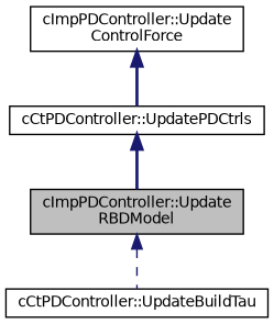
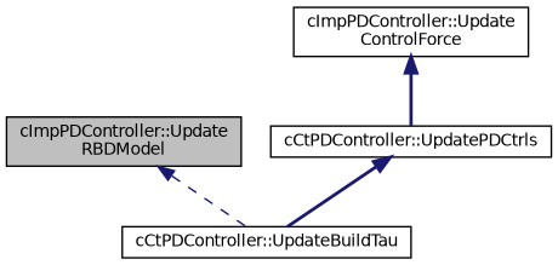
  digraph {
    rankdir=TB
    node [color=black fillcolor=white fontname=Helvetica fontsize=10 shape=record style=filled]
    edge [color=midnightblue dir=back fontname=Helvetica fontsize=10 labelfontname=Helvetica labelfontsize=10 style=bold]
    n1 [fillcolor=grey75 fontcolor=black height=0.2 label="cImpPDController::Update\lRBDModel" width=0.4]
    n2 [height=0.2 label="cCtPDController::UpdateBuildTau" width=0.4]
    n3 [height=0.2 label="cImpPDController::Update\lControlForce" width=0.4]
    n4 [height=0.2 label="cCtPDController::UpdatePDCtrls" width=0.4]
    n1 -> n2 [style=dashed]
    n3 -> n4
-   n4 -> n1
+   n4 -> n2
  }
